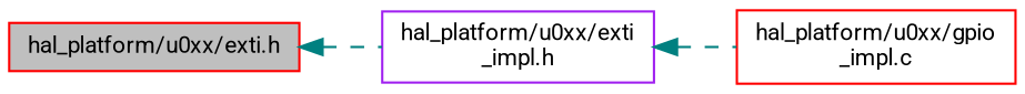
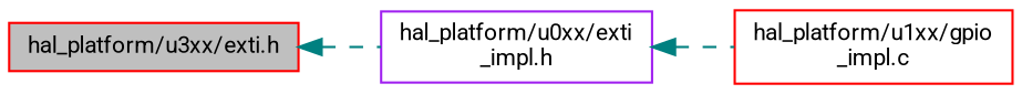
  digraph {
    fontname=Roboto
    rankdir=LR
    node [color=red fontname=Roboto fontsize=10 shape=record]
    edge [color=teal dir=back fontname=Roboto fontsize=10 labelfontname=Helvetica labelfontsize=10 style=dashed]
-   n1 [fillcolor=grey75 fontcolor=black height=0.2 label="hal_platform/u0xx/exti.h" style=filled width=0.4]
+   n1 [fillcolor=grey75 fontcolor=black height=0.2 label="hal_platform/u3xx/exti.h" style=filled width=0.4]
    n2 [color=purple height=0.2 label="hal_platform/u0xx/exti\l_impl.h" width=0.4]
-   n3 [height=0.2 label="hal_platform/u0xx/gpio\l_impl.c" width=0.4]
+   n3 [height=0.2 label="hal_platform/u1xx/gpio\l_impl.c" width=0.4]
    n1 -> n2
    n2 -> n3
  }
